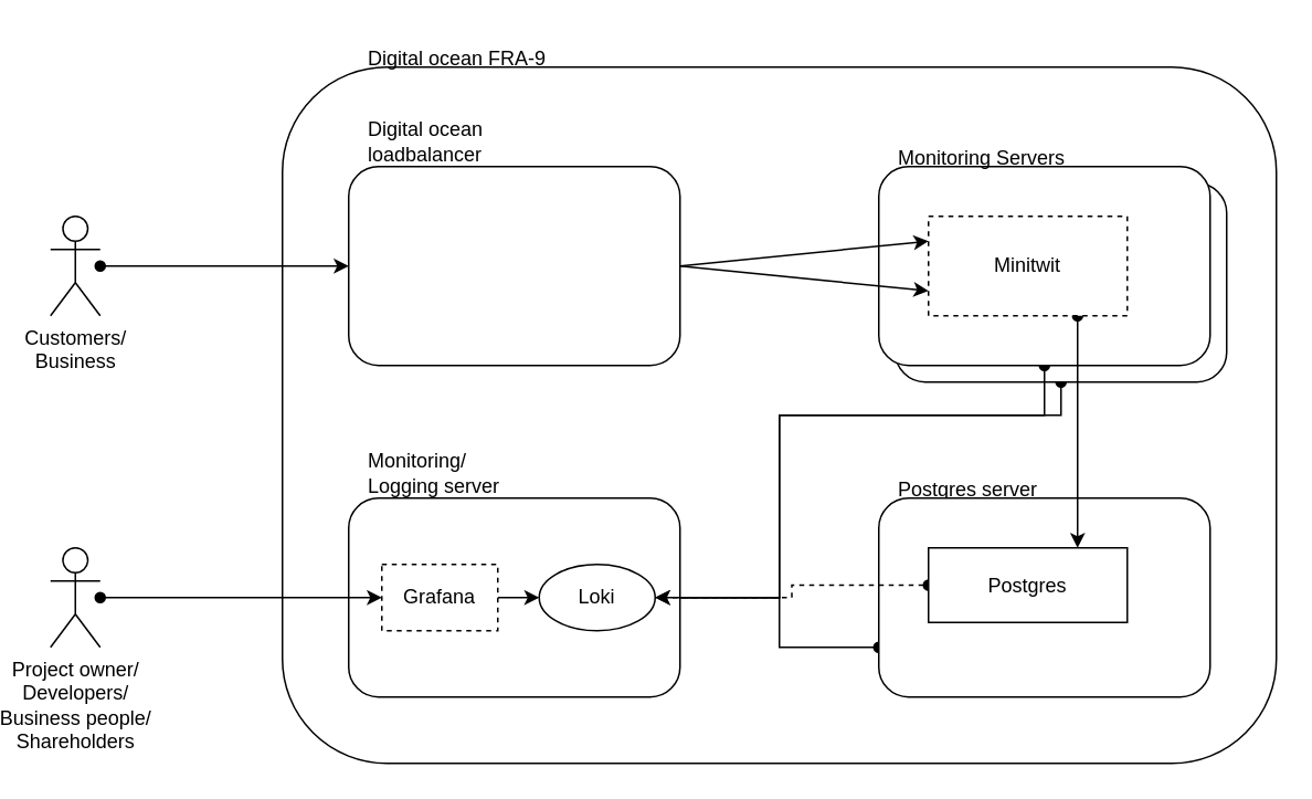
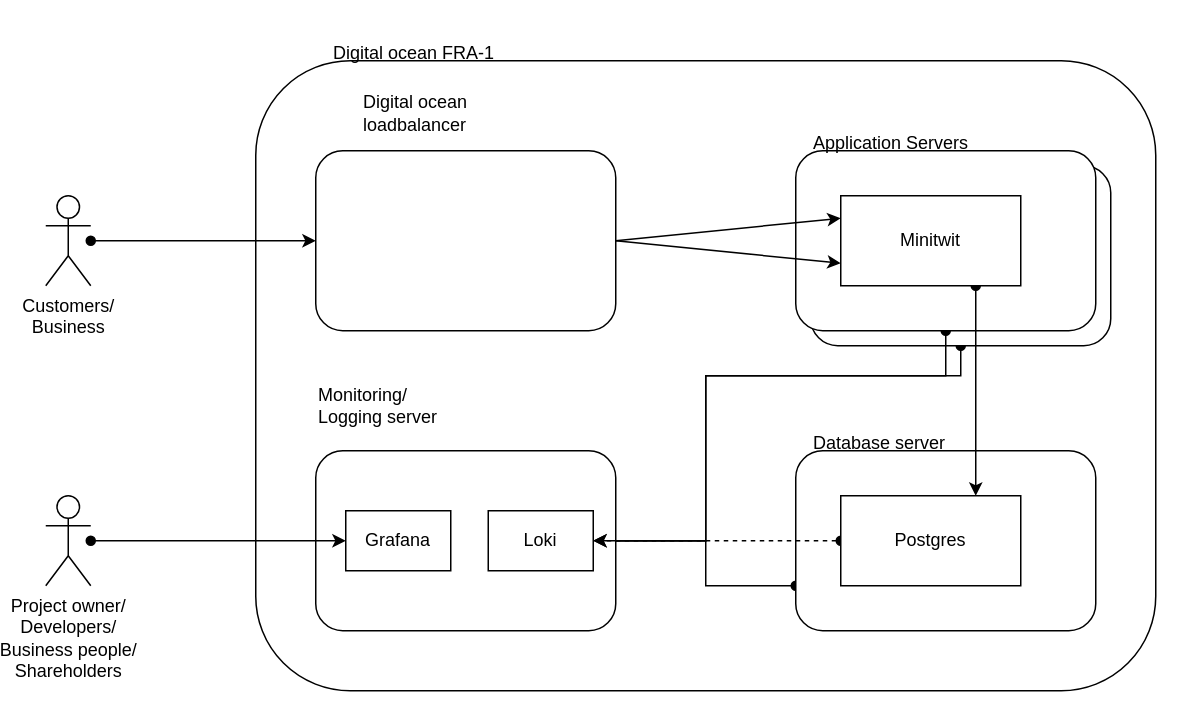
  <mxCell id="0" />
  <mxCell id="1" parent="0" />
  <mxCell id="2" value="" style="rounded=1;whiteSpace=wrap;html=1;" vertex="1" parent="1"><mxGeometry x="160" y="40" width="600" height="420" as="geometry" /></mxCell>
  <mxCell id="3" style="edgeStyle=orthogonalEdgeStyle;rounded=0;orthogonalLoop=1;jettySize=auto;html=1;exitX=0.5;exitY=1;exitDx=0;exitDy=0;entryX=1;entryY=0.5;entryDx=0;entryDy=0;startArrow=oval;startFill=1;" edge="1" parent="1" source="4" target="22"><mxGeometry relative="1" as="geometry"><Array as="points"><mxPoint x="630" y="250" /><mxPoint x="460" y="250" /><mxPoint x="460" y="360" /></Array></mxGeometry></mxCell>
  <mxCell id="4" value="" style="rounded=1;whiteSpace=wrap;html=1;" vertex="1" parent="1"><mxGeometry x="530" y="110" width="200" height="120" as="geometry" /></mxCell>
  <mxCell id="5" style="edgeStyle=orthogonalEdgeStyle;rounded=0;orthogonalLoop=1;jettySize=auto;html=1;exitX=0.5;exitY=1;exitDx=0;exitDy=0;entryX=1;entryY=0.5;entryDx=0;entryDy=0;startArrow=oval;startFill=1;" edge="1" parent="1" source="6" target="22"><mxGeometry relative="1" as="geometry"><Array as="points"><mxPoint x="620" y="250" /><mxPoint x="460" y="250" /><mxPoint x="460" y="360" /></Array></mxGeometry></mxCell>
  <mxCell id="6" value="" style="rounded=1;whiteSpace=wrap;html=1;" vertex="1" parent="1"><mxGeometry x="520" y="100" width="200" height="120" as="geometry" /></mxCell>
- <mxCell id="7" value="Monitoring Servers" style="text;html=1;strokeColor=none;fillColor=none;align=left;verticalAlign=middle;whiteSpace=wrap;rounded=0;" vertex="1" parent="1"><mxGeometry x="530" y="80" width="110" height="30" as="geometry" /></mxCell>
+ <mxCell id="7" value="Application Servers" style="text;html=1;strokeColor=none;fillColor=none;align=left;verticalAlign=middle;whiteSpace=wrap;rounded=0;" vertex="1" parent="1"><mxGeometry x="530" y="80" width="110" height="30" as="geometry" /></mxCell>
  <mxCell id="8" value="" style="rounded=1;whiteSpace=wrap;html=1;" vertex="1" parent="1"><mxGeometry x="200" y="100" width="200" height="120" as="geometry" /></mxCell>
  <mxCell id="9" style="rounded=0;orthogonalLoop=1;jettySize=auto;html=1;entryX=0;entryY=0.25;entryDx=0;entryDy=0;exitX=1;exitY=0.5;exitDx=0;exitDy=0;" edge="1" parent="1" source="8" target="25"><mxGeometry relative="1" as="geometry"><mxPoint x="300" y="150" as="sourcePoint" /></mxGeometry></mxCell>
- <mxCell id="10" value="Digital ocean loadbalancer" style="text;html=1;strokeColor=none;fillColor=none;align=left;verticalAlign=middle;whiteSpace=wrap;rounded=0;" vertex="1" parent="1"><mxGeometry x="210" y="70" width="110" height="30" as="geometry" /></mxCell>
+ <mxCell id="10" value="Digital ocean loadbalancer" style="text;html=1;strokeColor=none;fillColor=none;align=left;verticalAlign=middle;whiteSpace=wrap;rounded=0;" vertex="1" parent="1"><mxGeometry x="230" y="60" width="110" height="30" as="geometry" /></mxCell>
  <mxCell id="11" style="edgeStyle=orthogonalEdgeStyle;rounded=0;orthogonalLoop=1;jettySize=auto;html=1;entryX=0;entryY=0.5;entryDx=0;entryDy=0;startArrow=oval;startFill=1;" edge="1" parent="1" source="12" target="8"><mxGeometry relative="1" as="geometry" /></mxCell>
  <mxCell id="12" value="Customers/&lt;br&gt;Business" style="shape=umlActor;verticalLabelPosition=bottom;verticalAlign=top;html=1;outlineConnect=0;" vertex="1" parent="1"><mxGeometry x="20" y="130" width="30" height="60" as="geometry" /></mxCell>
  <mxCell id="13" value="" style="rounded=1;whiteSpace=wrap;html=1;" vertex="1" parent="1"><mxGeometry x="200" y="300" width="200" height="120" as="geometry" /></mxCell>
- <mxCell id="14" value="Postgres server" style="text;html=1;strokeColor=none;fillColor=none;align=left;verticalAlign=middle;whiteSpace=wrap;rounded=0;" vertex="1" parent="1"><mxGeometry x="530" y="280" width="110" height="30" as="geometry" /></mxCell>
+ <mxCell id="14" value="Database server" style="text;html=1;strokeColor=none;fillColor=none;align=left;verticalAlign=middle;whiteSpace=wrap;rounded=0;" vertex="1" parent="1"><mxGeometry x="530" y="280" width="110" height="30" as="geometry" /></mxCell>
  <mxCell id="15" style="edgeStyle=orthogonalEdgeStyle;rounded=0;orthogonalLoop=1;jettySize=auto;html=1;exitX=0;exitY=0.75;exitDx=0;exitDy=0;entryX=1;entryY=0.5;entryDx=0;entryDy=0;startArrow=oval;startFill=1;" edge="1" parent="1" source="16" target="22"><mxGeometry relative="1" as="geometry"><mxPoint x="380" y="360" as="targetPoint" /><Array as="points"><mxPoint x="460" y="390" /><mxPoint x="460" y="360" /></Array></mxGeometry></mxCell>
  <mxCell id="16" value="" style="rounded=1;whiteSpace=wrap;html=1;" vertex="1" parent="1"><mxGeometry x="520" y="300" width="200" height="120" as="geometry" /></mxCell>
  <mxCell id="17" style="edgeStyle=orthogonalEdgeStyle;rounded=0;orthogonalLoop=1;jettySize=auto;html=1;exitX=0;exitY=0.5;exitDx=0;exitDy=0;entryX=1;entryY=0.5;entryDx=0;entryDy=0;startArrow=oval;startFill=1;dashed=1;" edge="1" parent="1" source="18" target="22"><mxGeometry relative="1" as="geometry" /></mxCell>
- <mxCell id="18" value="Postgres" style="rounded=0;whiteSpace=wrap;html=1;" vertex="1" parent="1"><mxGeometry x="550" y="330" width="120" height="45" as="geometry" /></mxCell>
- <mxCell id="19" value="Monitoring/&lt;br&gt;Logging server" style="text;html=1;strokeColor=none;fillColor=none;align=left;verticalAlign=middle;whiteSpace=wrap;rounded=0;" vertex="1" parent="1"><mxGeometry x="210" y="270" width="110" height="30" as="geometry" /></mxCell>
- <mxCell id="20" style="edgeStyle=none;rounded=0;orthogonalLoop=1;jettySize=auto;html=1;exitX=1;exitY=0.5;exitDx=0;exitDy=0;entryX=0;entryY=0.5;entryDx=0;entryDy=0;" edge="1" parent="1" source="21" target="22"><mxGeometry relative="1" as="geometry" /></mxCell>
- <mxCell id="21" value="Grafana" style="rounded=0;whiteSpace=wrap;html=1;dashed=1;" vertex="1" parent="1"><mxGeometry x="220" y="340" width="70" height="40" as="geometry" /></mxCell>
- <mxCell id="22" value="Loki" style="ellipse;whiteSpace=wrap;html=1;" vertex="1" parent="1"><mxGeometry x="315" y="340" width="70" height="40" as="geometry" /></mxCell>
+ <mxCell id="18" value="Postgres" style="rounded=0;whiteSpace=wrap;html=1;" vertex="1" parent="1"><mxGeometry x="550" y="330" width="120" height="60" as="geometry" /></mxCell>
+ <mxCell id="19" value="Monitoring/&lt;br&gt;Logging server" style="text;html=1;strokeColor=none;fillColor=none;align=left;verticalAlign=middle;whiteSpace=wrap;rounded=0;" vertex="1" parent="1"><mxGeometry x="200" y="255" width="110" height="30" as="geometry" /></mxCell>
+ <mxCell id="21" value="Grafana" style="rounded=0;whiteSpace=wrap;html=1;" vertex="1" parent="1"><mxGeometry x="220" y="340" width="70" height="40" as="geometry" /></mxCell>
+ <mxCell id="22" value="Loki" style="rounded=0;whiteSpace=wrap;html=1;" vertex="1" parent="1"><mxGeometry x="315" y="340" width="70" height="40" as="geometry" /></mxCell>
  <mxCell id="23" style="edgeStyle=orthogonalEdgeStyle;rounded=0;orthogonalLoop=1;jettySize=auto;html=1;exitX=0.75;exitY=1;exitDx=0;exitDy=0;entryX=0.75;entryY=0;entryDx=0;entryDy=0;startArrow=oval;startFill=1;" edge="1" parent="1" source="25" target="18"><mxGeometry relative="1" as="geometry" /></mxCell>
  <mxCell id="24" style="rounded=0;orthogonalLoop=1;jettySize=auto;html=1;exitX=1;exitY=0.5;exitDx=0;exitDy=0;entryX=0;entryY=0.75;entryDx=0;entryDy=0;" edge="1" parent="1" source="8" target="25"><mxGeometry relative="1" as="geometry" /></mxCell>
- <mxCell id="25" value="Minitwit" style="rounded=0;whiteSpace=wrap;html=1;dashed=1;" vertex="1" parent="1"><mxGeometry x="550" y="130" width="120" height="60" as="geometry" /></mxCell>
+ <mxCell id="25" value="Minitwit" style="rounded=0;whiteSpace=wrap;html=1;" vertex="1" parent="1"><mxGeometry x="550" y="130" width="120" height="60" as="geometry" /></mxCell>
  <mxCell id="26" style="edgeStyle=orthogonalEdgeStyle;rounded=0;orthogonalLoop=1;jettySize=auto;html=1;entryX=0;entryY=0.5;entryDx=0;entryDy=0;startArrow=oval;startFill=1;" edge="1" parent="1" source="27" target="21"><mxGeometry relative="1" as="geometry" /></mxCell>
  <mxCell id="27" value="Project owner/&lt;br&gt;Developers/&lt;br&gt;Business people/&lt;br&gt;Shareholders" style="shape=umlActor;verticalLabelPosition=bottom;verticalAlign=top;html=1;outlineConnect=0;" vertex="1" parent="1"><mxGeometry x="20" y="330" width="30" height="60" as="geometry" /></mxCell>
- <mxCell id="28" value="Digital ocean FRA-9" style="text;html=1;strokeColor=none;fillColor=none;align=left;verticalAlign=middle;whiteSpace=wrap;rounded=0;" vertex="1" parent="1"><mxGeometry x="210" y="20" width="110" height="30" as="geometry" /></mxCell>
+ <mxCell id="28" value="Digital ocean FRA-1" style="text;html=1;strokeColor=none;fillColor=none;align=left;verticalAlign=middle;whiteSpace=wrap;rounded=0;" vertex="1" parent="1"><mxGeometry x="210" y="20" width="110" height="30" as="geometry" /></mxCell>
